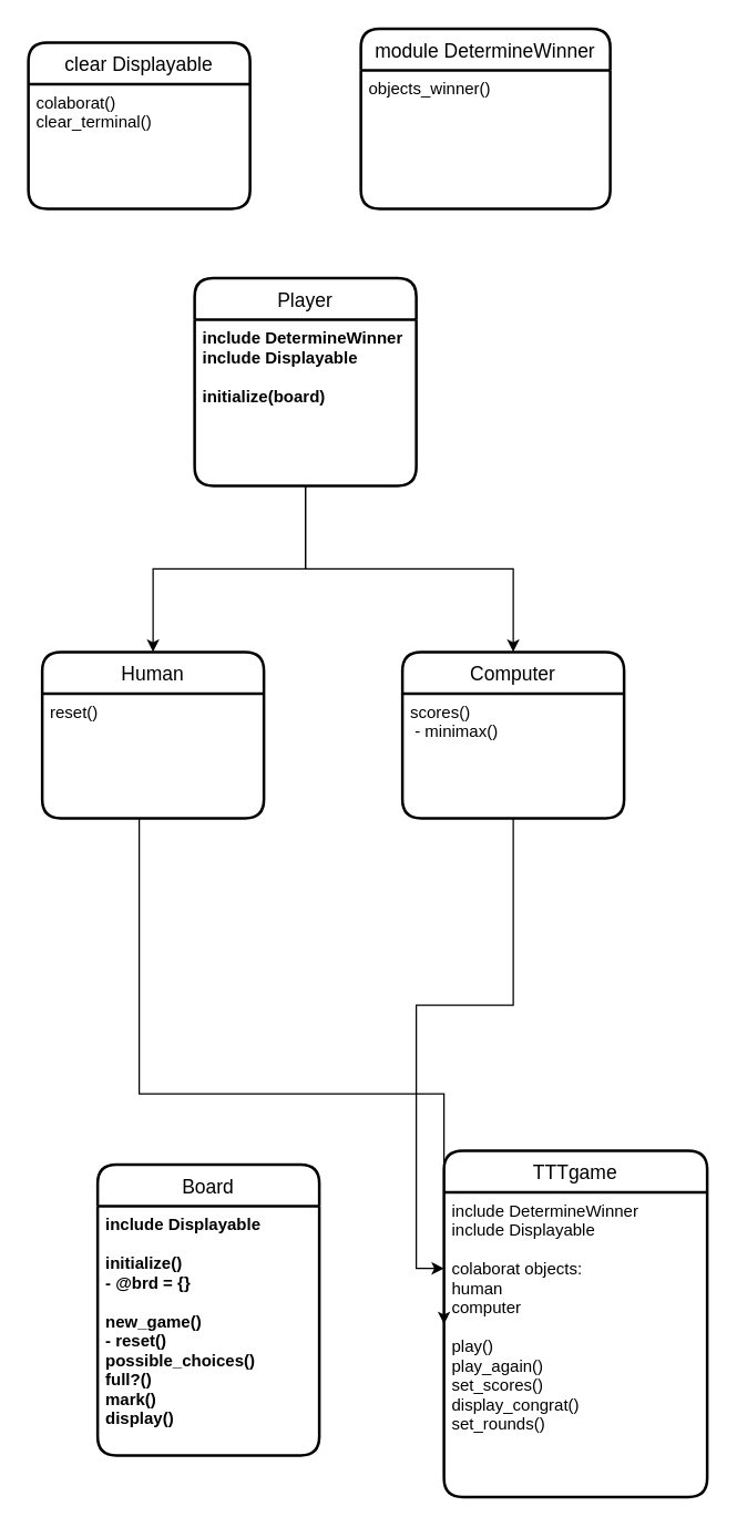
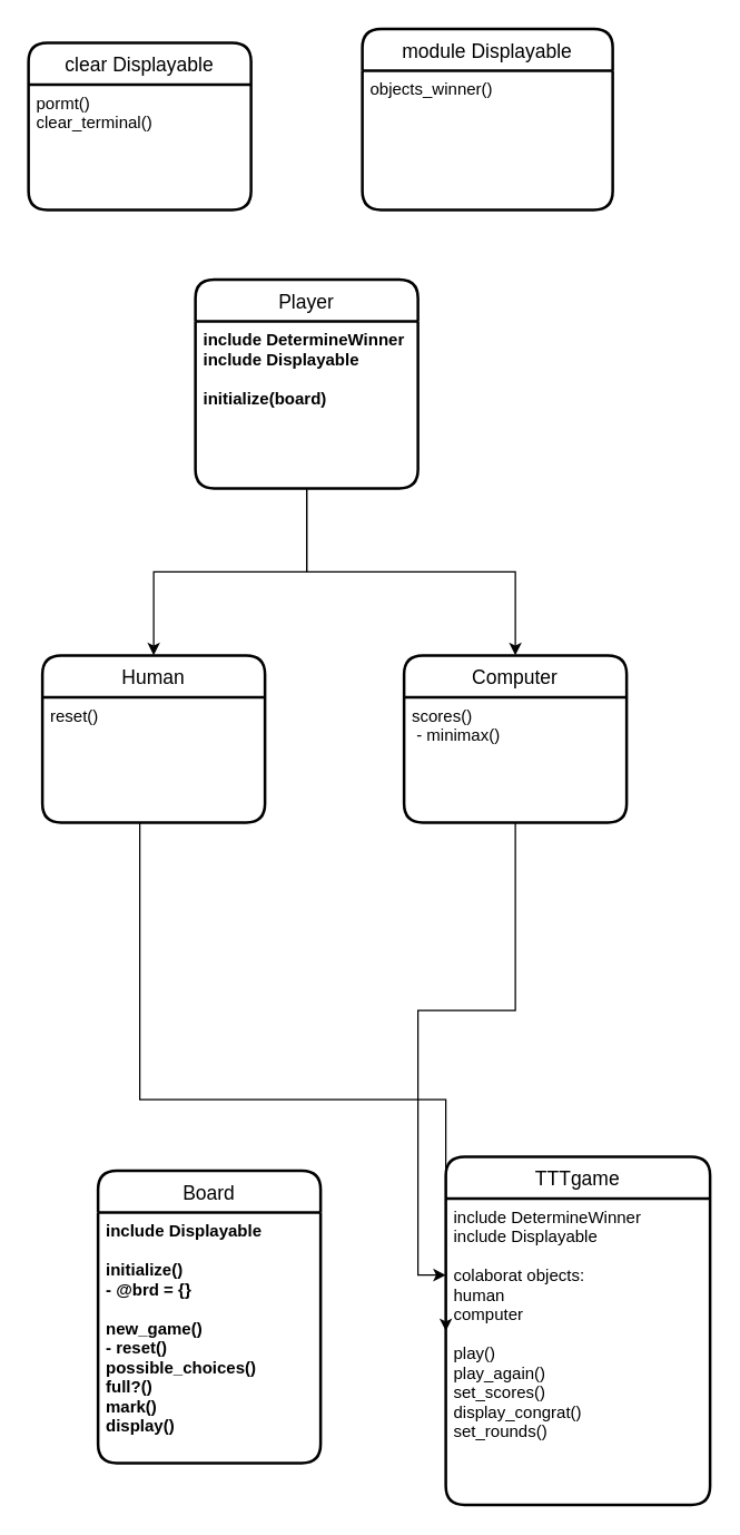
  <mxCell id="0" />
  <mxCell id="1" parent="0" />
  <mxCell id="2" value="TTTgame" style="swimlane;childLayout=stackLayout;horizontal=1;startSize=30;horizontalStack=0;rounded=1;fontSize=14;fontStyle=0;strokeWidth=2;resizeParent=0;resizeLast=1;shadow=0;dashed=0;align=center;" parent="1" vertex="1"><mxGeometry x="320" y="830" width="190" height="250" as="geometry" /></mxCell>
  <mxCell id="3" value="include DetermineWinner&#10;include Displayable&#10;&#10;colaborat objects:&#10;human&#10;computer&#10;&#10;play()&#10;play_again()&#10;set_scores()&#10;display_congrat()&#10;set_rounds()&#10;&#10;&#10;" style="align=left;strokeColor=none;fillColor=none;spacingLeft=4;fontSize=12;verticalAlign=top;resizable=0;rotatable=0;part=1;" parent="2" vertex="1"><mxGeometry y="30" width="190" height="220" as="geometry" /></mxCell>
  <mxCell id="4" value="Board" style="swimlane;childLayout=stackLayout;horizontal=1;startSize=30;horizontalStack=0;rounded=1;fontSize=14;fontStyle=0;strokeWidth=2;resizeParent=0;resizeLast=1;shadow=0;dashed=0;align=center;" parent="1" vertex="1"><mxGeometry x="70" y="840" width="160" height="210" as="geometry" /></mxCell>
  <mxCell id="5" value="include Displayable&#10;&#10;initialize()&#10;- @brd = {}&#10;&#10;new_game()&#10;- reset()&#10;possible_choices()&#10;full?()&#10;mark()&#10;display()" style="align=left;strokeColor=none;fillColor=none;spacingLeft=4;fontSize=12;verticalAlign=top;resizable=0;rotatable=0;part=1;fontStyle=1" parent="4" vertex="1"><mxGeometry y="30" width="160" height="180" as="geometry" /></mxCell>
  <mxCell id="6" value="Player" style="swimlane;childLayout=stackLayout;horizontal=1;startSize=30;horizontalStack=0;rounded=1;fontSize=14;fontStyle=0;strokeWidth=2;resizeParent=0;resizeLast=1;shadow=0;dashed=0;align=center;" parent="1" vertex="1"><mxGeometry x="140" y="200" width="160" height="150" as="geometry" /></mxCell>
  <mxCell id="7" value="include DetermineWinner&#10;include Displayable&#10;&#10;initialize(board)&#10;&#10;" style="align=left;strokeColor=none;fillColor=none;spacingLeft=4;fontSize=12;verticalAlign=top;resizable=0;rotatable=0;part=1;fontStyle=1" parent="6" vertex="1"><mxGeometry y="30" width="160" height="120" as="geometry" /></mxCell>
  <mxCell id="8" value="Computer" style="swimlane;childLayout=stackLayout;horizontal=1;startSize=30;horizontalStack=0;rounded=1;fontSize=14;fontStyle=0;strokeWidth=2;resizeParent=0;resizeLast=1;shadow=0;dashed=0;align=center;" parent="1" vertex="1"><mxGeometry x="290" y="470" width="160" height="120" as="geometry" /></mxCell>
  <mxCell id="9" value="scores()&#10; - minimax()" style="align=left;strokeColor=none;fillColor=none;spacingLeft=4;fontSize=12;verticalAlign=top;resizable=0;rotatable=0;part=1;" parent="8" vertex="1"><mxGeometry y="30" width="160" height="90" as="geometry" /></mxCell>
  <mxCell id="10" value="Human" style="swimlane;childLayout=stackLayout;horizontal=1;startSize=30;horizontalStack=0;rounded=1;fontSize=14;fontStyle=0;strokeWidth=2;resizeParent=0;resizeLast=1;shadow=0;dashed=0;align=center;" parent="1" vertex="1"><mxGeometry x="30" y="470" width="160" height="120" as="geometry" /></mxCell>
  <mxCell id="11" value="reset()" style="align=left;strokeColor=none;fillColor=none;spacingLeft=4;fontSize=12;verticalAlign=top;resizable=0;rotatable=0;part=1;" parent="10" vertex="1"><mxGeometry y="30" width="160" height="90" as="geometry" /></mxCell>
  <mxCell id="12" style="edgeStyle=orthogonalEdgeStyle;rounded=0;orthogonalLoop=1;jettySize=auto;html=1;entryX=0.5;entryY=0;entryDx=0;entryDy=0;" parent="1" source="7" target="10" edge="1"><mxGeometry relative="1" as="geometry" /></mxCell>
  <mxCell id="13" style="edgeStyle=orthogonalEdgeStyle;rounded=0;orthogonalLoop=1;jettySize=auto;html=1;" parent="1" source="7" target="8" edge="1"><mxGeometry relative="1" as="geometry" /></mxCell>
  <mxCell id="14" style="edgeStyle=orthogonalEdgeStyle;rounded=0;orthogonalLoop=1;jettySize=auto;html=1;entryX=0;entryY=0.433;entryDx=0;entryDy=0;entryPerimeter=0;" edge="1" parent="1" source="11" target="3"><mxGeometry relative="1" as="geometry"><mxPoint x="100" y="800" as="targetPoint" /><Array as="points"><mxPoint x="100" y="789" /></Array></mxGeometry></mxCell>
  <mxCell id="15" style="edgeStyle=orthogonalEdgeStyle;rounded=0;orthogonalLoop=1;jettySize=auto;html=1;entryX=0;entryY=0.25;entryDx=0;entryDy=0;" edge="1" parent="1" source="9" target="3"><mxGeometry relative="1" as="geometry" /></mxCell>
  <mxCell id="16" value="clear Displayable" style="swimlane;childLayout=stackLayout;horizontal=1;startSize=30;horizontalStack=0;rounded=1;fontSize=14;fontStyle=0;strokeWidth=2;resizeParent=0;resizeLast=1;shadow=0;dashed=0;align=center;" vertex="1" parent="1"><mxGeometry x="20" y="30" width="160" height="120" as="geometry" /></mxCell>
- <mxCell id="17" value="colaborat()&#10;clear_terminal()" style="align=left;strokeColor=none;fillColor=none;spacingLeft=4;fontSize=12;verticalAlign=top;resizable=0;rotatable=0;part=1;" vertex="1" parent="16"><mxGeometry y="30" width="160" height="90" as="geometry" /></mxCell>
- <mxCell id="18" value="module DetermineWinner" style="swimlane;childLayout=stackLayout;horizontal=1;startSize=30;horizontalStack=0;rounded=1;fontSize=14;fontStyle=0;strokeWidth=2;resizeParent=0;resizeLast=1;shadow=0;dashed=0;align=center;" vertex="1" parent="1"><mxGeometry x="260" y="20" width="180" height="130" as="geometry" /></mxCell>
+ <mxCell id="17" value="pormt()&#10;clear_terminal()" style="align=left;strokeColor=none;fillColor=none;spacingLeft=4;fontSize=12;verticalAlign=top;resizable=0;rotatable=0;part=1;" vertex="1" parent="16"><mxGeometry y="30" width="160" height="90" as="geometry" /></mxCell>
+ <mxCell id="18" value="module Displayable" style="swimlane;childLayout=stackLayout;horizontal=1;startSize=30;horizontalStack=0;rounded=1;fontSize=14;fontStyle=0;strokeWidth=2;resizeParent=0;resizeLast=1;shadow=0;dashed=0;align=center;" vertex="1" parent="1"><mxGeometry x="260" y="20" width="180" height="130" as="geometry" /></mxCell>
  <mxCell id="19" value="objects_winner()" style="align=left;strokeColor=none;fillColor=none;spacingLeft=4;fontSize=12;verticalAlign=top;resizable=0;rotatable=0;part=1;" vertex="1" parent="18"><mxGeometry y="30" width="180" height="100" as="geometry" /></mxCell>
